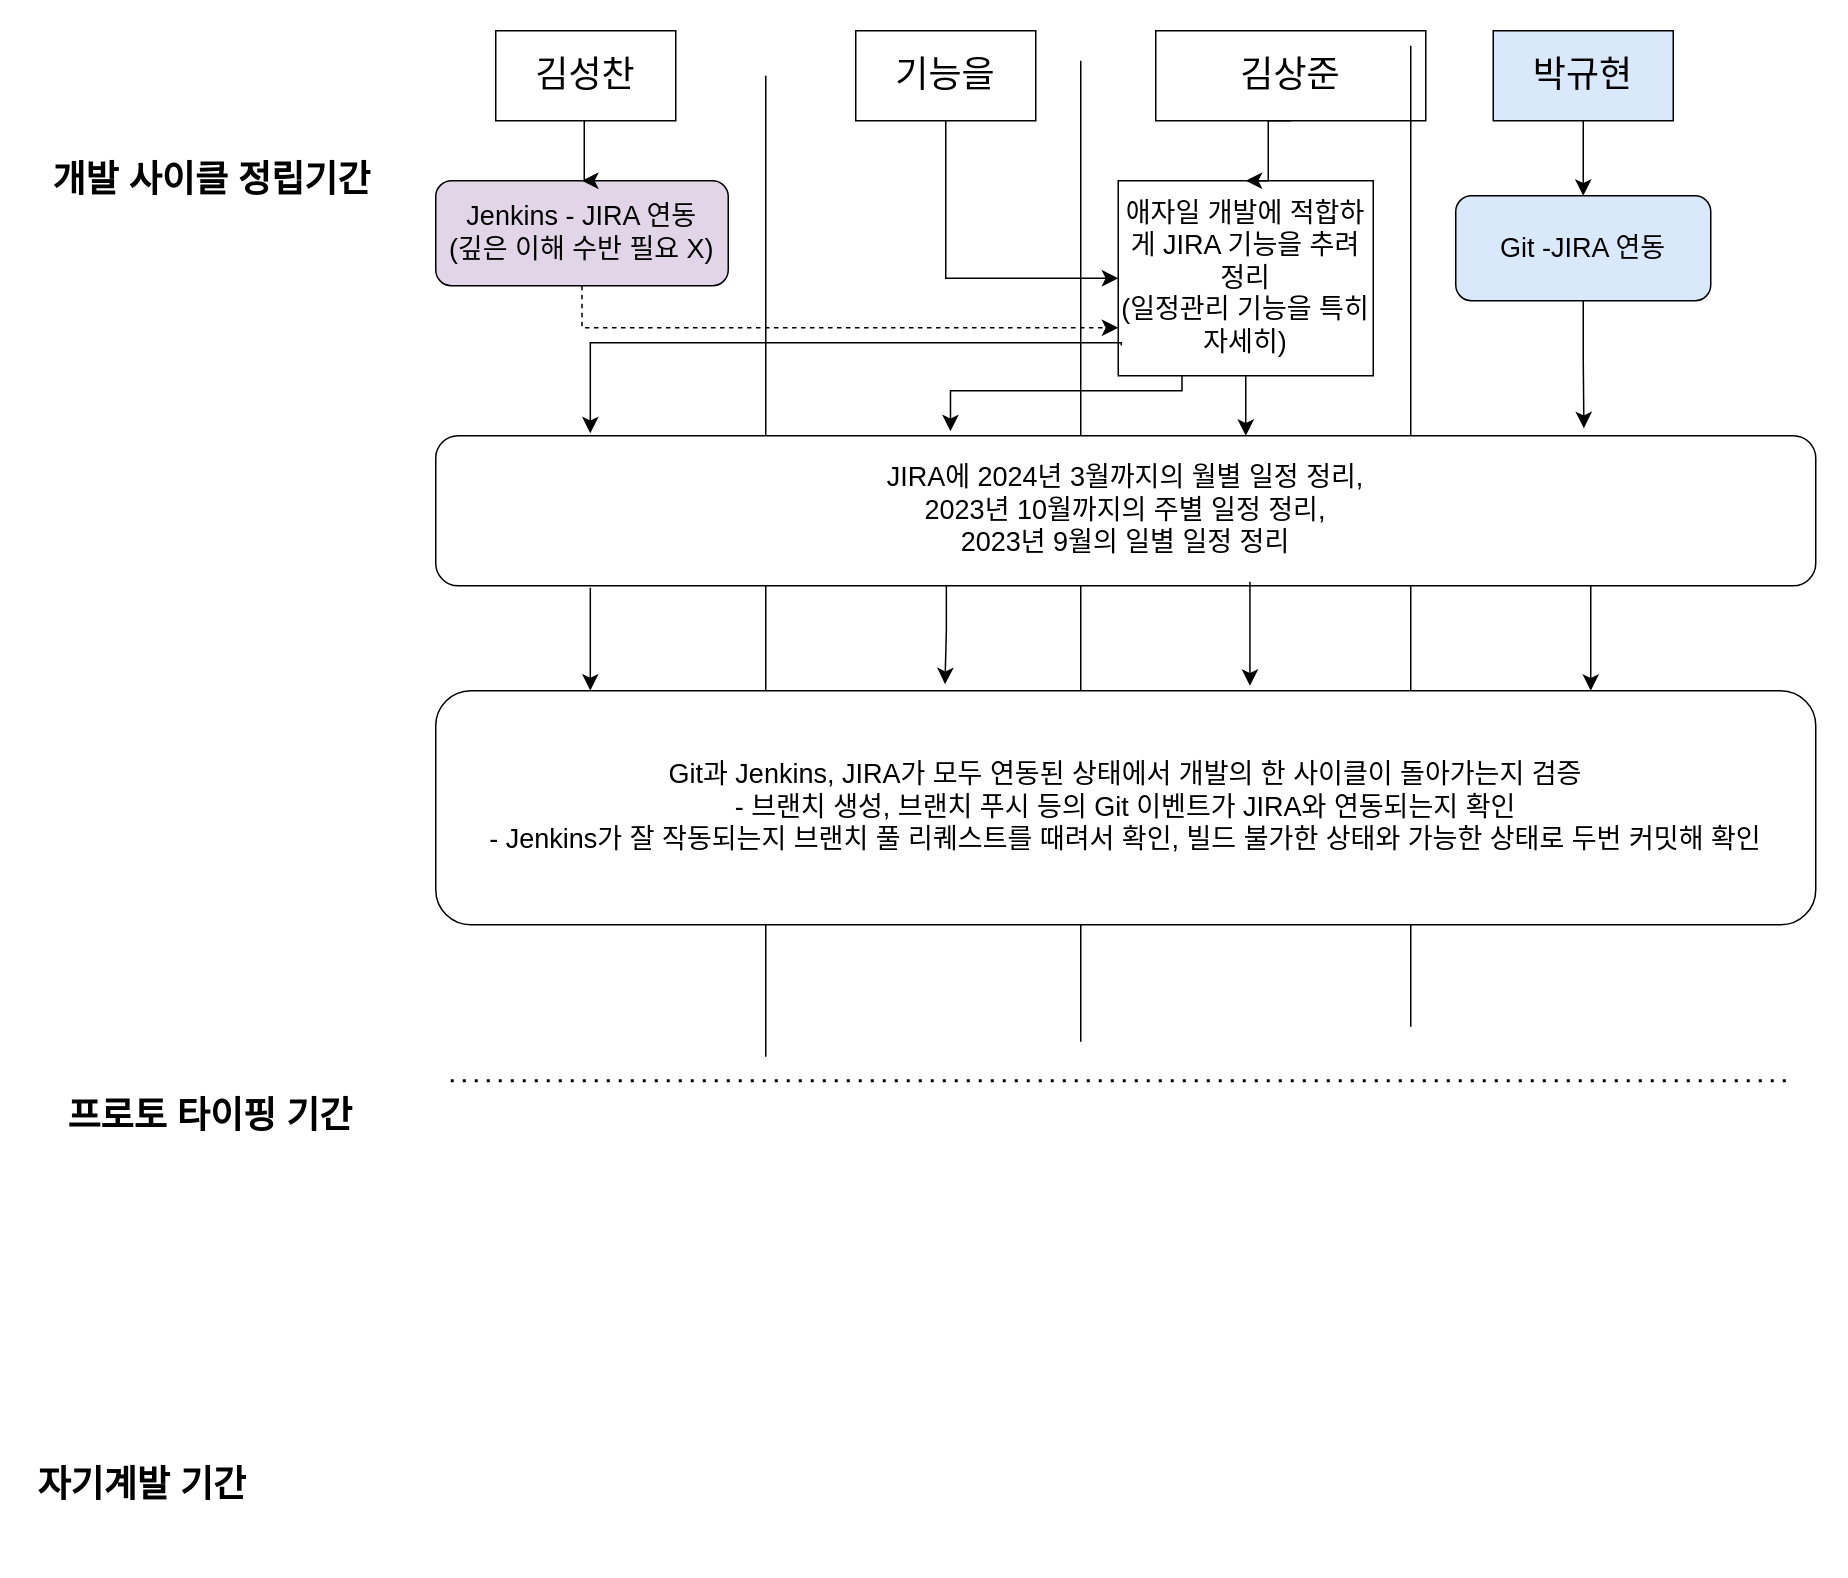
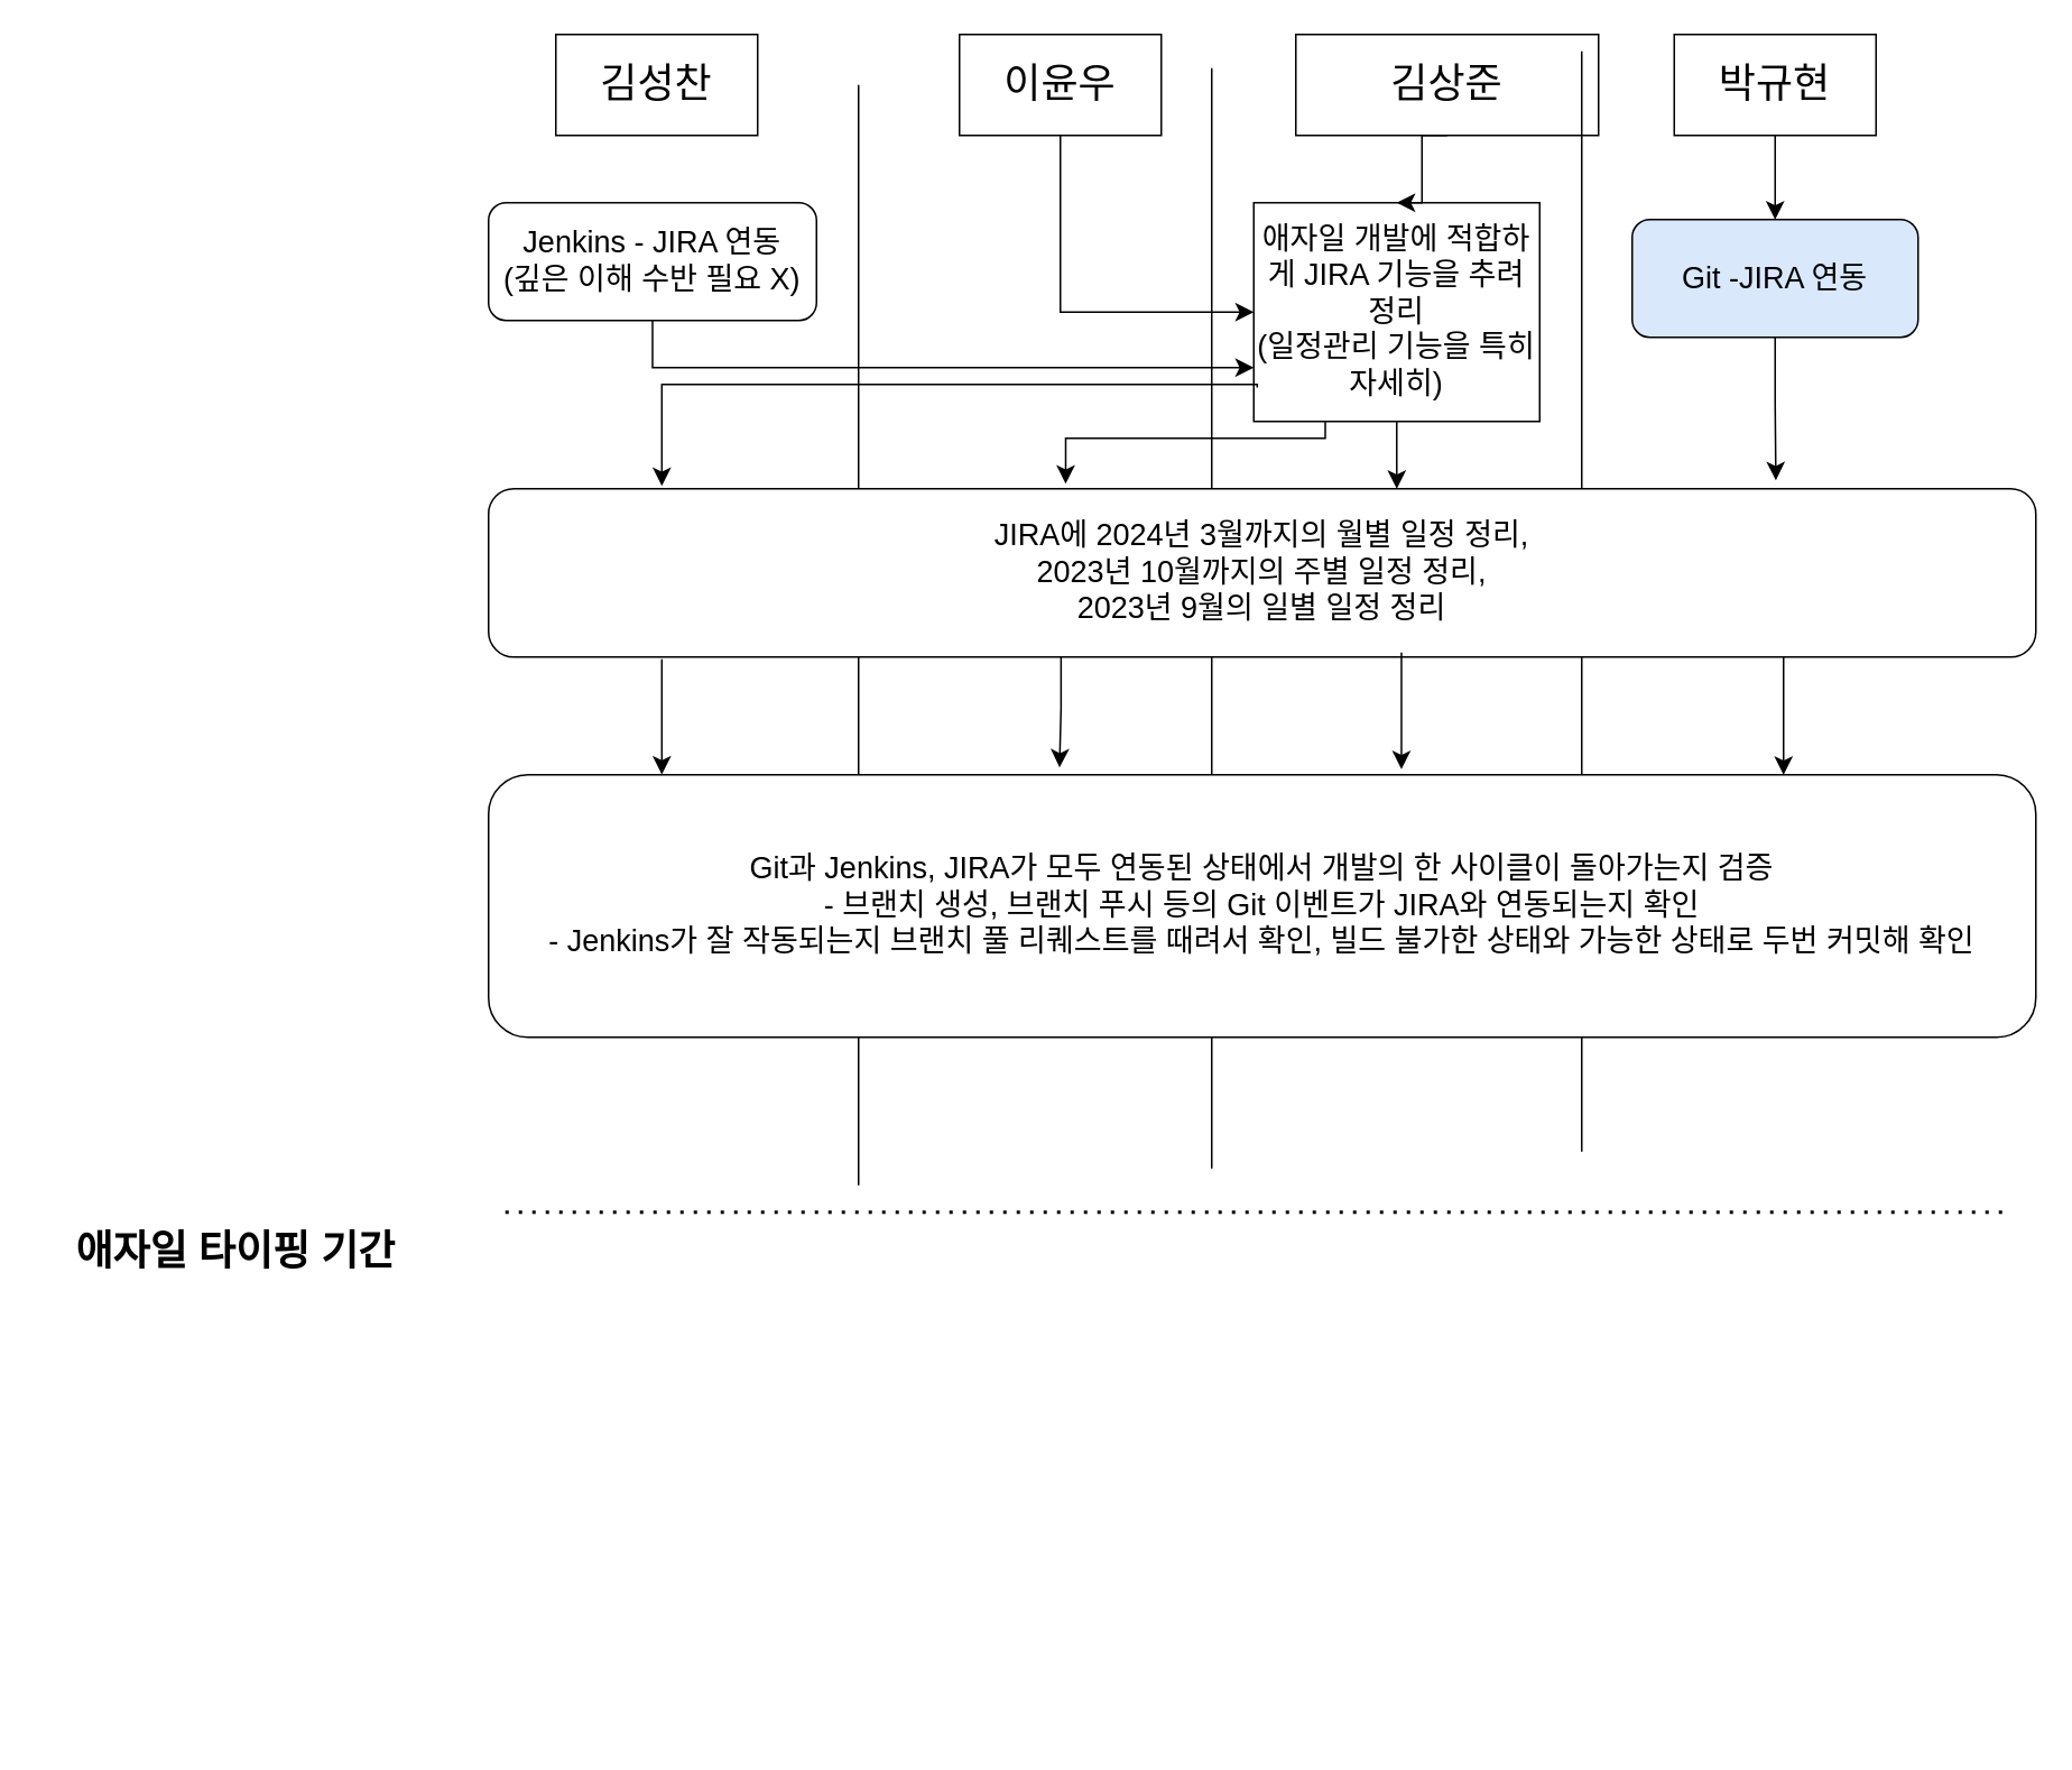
  <mxCell id="0" />
  <mxCell id="1" parent="0" />
  <mxCell id="2" value="" style="endArrow=none;html=1;rounded=0;" edge="1" parent="1"><mxGeometry width="50" height="50" relative="1" as="geometry"><mxPoint x="510" y="704" as="sourcePoint" /><mxPoint x="510" y="50" as="targetPoint" /></mxGeometry></mxCell>
  <mxCell id="3" value="김성찬" style="rounded=0;whiteSpace=wrap;html=1;fontSize=24;" vertex="1" parent="1"><mxGeometry x="330" y="20" width="120" height="60" as="geometry" /></mxCell>
- <mxCell id="4" value="기능을" style="rounded=0;whiteSpace=wrap;html=1;fontSize=24;" vertex="1" parent="1"><mxGeometry x="570" y="20" width="120" height="60" as="geometry" /></mxCell>
+ <mxCell id="4" value="이윤우" style="rounded=0;whiteSpace=wrap;html=1;fontSize=24;" vertex="1" parent="1"><mxGeometry x="570" y="20" width="120" height="60" as="geometry" /></mxCell>
  <mxCell id="5" value="김상준" style="rounded=0;whiteSpace=wrap;html=1;fontSize=24;" vertex="1" parent="1"><mxGeometry x="770" y="20" width="180" height="60" as="geometry" /></mxCell>
- <mxCell id="6" value="박규현" style="rounded=0;whiteSpace=wrap;html=1;fontSize=24;fillColor=#dae8fc;" vertex="1" parent="1"><mxGeometry x="995" y="20" width="120" height="60" as="geometry" /></mxCell>
- <mxCell id="7" value="&lt;h1&gt;개발 사이클 정립기간&lt;/h1&gt;" style="text;html=1;strokeColor=none;fillColor=none;spacing=5;spacingTop=-20;whiteSpace=wrap;overflow=hidden;rounded=0;" vertex="1" parent="1"><mxGeometry x="30" y="100" width="240" height="60" as="geometry" /></mxCell>
- <mxCell id="8" value="&lt;h1&gt;자기계발 기간&lt;/h1&gt;" style="text;html=1;strokeColor=none;fillColor=none;spacing=5;spacingTop=-20;whiteSpace=wrap;overflow=hidden;rounded=0;" vertex="1" parent="1"><mxGeometry x="20" y="970" width="240" height="60" as="geometry" /></mxCell>
+ <mxCell id="6" value="박규현" style="rounded=0;whiteSpace=wrap;html=1;fontSize=24;" vertex="1" parent="1"><mxGeometry x="995" y="20" width="120" height="60" as="geometry" /></mxCell>
  <mxCell id="9" value="" style="endArrow=none;html=1;rounded=0;" edge="1" parent="1"><mxGeometry width="50" height="50" relative="1" as="geometry"><mxPoint x="940" y="684" as="sourcePoint" /><mxPoint x="940" y="30" as="targetPoint" /></mxGeometry></mxCell>
  <mxCell id="10" value="" style="endArrow=none;html=1;rounded=0;" edge="1" parent="1"><mxGeometry width="50" height="50" relative="1" as="geometry"><mxPoint x="720" y="694" as="sourcePoint" /><mxPoint x="720" y="40" as="targetPoint" /></mxGeometry></mxCell>
  <mxCell id="11" value="&lt;span style=&quot;font-size: 18px;&quot;&gt;애자일 개발에 적합하게 JIRA 기능을 추려 정리&lt;br&gt;(일정관리 기능을 특히 자세히)&lt;br&gt;&lt;/span&gt;" style="whiteSpace=wrap;html=1;rounded=0;" vertex="1" parent="1"><mxGeometry x="745" y="120" width="170" height="130" as="geometry" /></mxCell>
- <mxCell id="12" value="&lt;span style=&quot;font-size: 18px;&quot;&gt;Jenkins - JIRA 연동&lt;br&gt;(깊은 이해 수반 필요 X)&lt;br&gt;&lt;/span&gt;" style="rounded=1;whiteSpace=wrap;html=1;fillColor=#e1d5e7;" vertex="1" parent="1"><mxGeometry x="290" y="120" width="195" height="70" as="geometry" /></mxCell>
+ <mxCell id="12" value="&lt;span style=&quot;font-size: 18px;&quot;&gt;Jenkins - JIRA 연동&lt;br&gt;(깊은 이해 수반 필요 X)&lt;br&gt;&lt;/span&gt;" style="rounded=1;whiteSpace=wrap;html=1;" vertex="1" parent="1"><mxGeometry x="290" y="120" width="195" height="70" as="geometry" /></mxCell>
  <mxCell id="13" value="" style="group" vertex="1" connectable="0" parent="1"><mxGeometry x="40" y="720" width="1170" height="64" as="geometry" /></mxCell>
- <mxCell id="14" value="&lt;h1&gt;프로토 타이핑 기간&lt;/h1&gt;" style="text;html=1;strokeColor=none;fillColor=none;spacing=5;spacingTop=-20;whiteSpace=wrap;overflow=hidden;rounded=0;" vertex="1" parent="13"><mxGeometry y="4" width="240" height="60" as="geometry" /></mxCell>
+ <mxCell id="14" value="&lt;h1&gt;애자일 타이핑 기간&lt;/h1&gt;" style="text;html=1;strokeColor=none;fillColor=none;spacing=5;spacingTop=-20;whiteSpace=wrap;overflow=hidden;rounded=0;" vertex="1" parent="13"><mxGeometry y="4" width="240" height="60" as="geometry" /></mxCell>
  <mxCell id="15" value="" style="endArrow=none;dashed=1;html=1;dashPattern=1 3;strokeWidth=2;rounded=0;" edge="1" parent="13"><mxGeometry width="50" height="50" relative="1" as="geometry"><mxPoint x="260" as="sourcePoint" /><mxPoint x="1150" as="targetPoint" /></mxGeometry></mxCell>
  <mxCell id="16" value="&lt;span style=&quot;font-size: 18px;&quot;&gt;Git -JIRA 연동&lt;br&gt;&lt;/span&gt;" style="rounded=1;whiteSpace=wrap;html=1;fillColor=#dae8fc;" vertex="1" parent="1"><mxGeometry x="970" y="130" width="170" height="70" as="geometry" /></mxCell>
- <mxCell id="17" value="" style="edgeStyle=elbowEdgeStyle;elbow=horizontal;endArrow=classic;html=1;curved=0;rounded=0;endSize=8;startSize=8;exitX=0.5;exitY=1;exitDx=0;exitDy=0;entryX=0.5;entryY=0;entryDx=0;entryDy=0;" edge="1" parent="1" source="3" target="12"><mxGeometry width="50" height="50" relative="1" as="geometry"><mxPoint x="370" y="450" as="sourcePoint" /><mxPoint x="420" y="400" as="targetPoint" /></mxGeometry></mxCell>
  <mxCell id="18" value="" style="edgeStyle=elbowEdgeStyle;elbow=horizontal;endArrow=classic;html=1;curved=0;rounded=0;endSize=8;startSize=8;exitX=0.5;exitY=1;exitDx=0;exitDy=0;entryX=0;entryY=0.5;entryDx=0;entryDy=0;" edge="1" parent="1" source="4" target="11"><mxGeometry width="50" height="50" relative="1" as="geometry"><mxPoint x="400" y="90" as="sourcePoint" /><mxPoint x="400" y="130" as="targetPoint" /><Array as="points"><mxPoint x="630" y="120" /></Array></mxGeometry></mxCell>
  <mxCell id="19" value="" style="edgeStyle=elbowEdgeStyle;elbow=horizontal;endArrow=classic;html=1;curved=0;rounded=0;endSize=8;startSize=8;exitX=0.5;exitY=1;exitDx=0;exitDy=0;entryX=0.5;entryY=0;entryDx=0;entryDy=0;" edge="1" parent="1" source="5" target="11"><mxGeometry width="50" height="50" relative="1" as="geometry"><mxPoint x="640" y="90" as="sourcePoint" /><mxPoint x="761" y="155" as="targetPoint" /><Array as="points" /></mxGeometry></mxCell>
  <mxCell id="20" value="" style="edgeStyle=elbowEdgeStyle;elbow=horizontal;endArrow=classic;html=1;curved=0;rounded=0;endSize=8;startSize=8;exitX=0.5;exitY=1;exitDx=0;exitDy=0;entryX=0.5;entryY=0;entryDx=0;entryDy=0;" edge="1" parent="1" source="6" target="16"><mxGeometry width="50" height="50" relative="1" as="geometry"><mxPoint x="675" y="90" as="sourcePoint" /><mxPoint x="790" y="165" as="targetPoint" /><Array as="points"><mxPoint x="1055" y="120" /></Array></mxGeometry></mxCell>
- <mxCell id="21" value="" style="edgeStyle=elbowEdgeStyle;elbow=vertical;endArrow=classic;html=1;curved=0;rounded=0;endSize=8;startSize=8;exitX=0.5;exitY=1;exitDx=0;exitDy=0;entryX=0;entryY=0.75;entryDx=0;entryDy=0;dashed=1;" edge="1" parent="1" source="12" target="11"><mxGeometry width="50" height="50" relative="1" as="geometry"><mxPoint x="370" y="450" as="sourcePoint" /><mxPoint x="660" y="250" as="targetPoint" /><Array as="points"><mxPoint x="570" y="218" /></Array></mxGeometry></mxCell>
+ <mxCell id="21" value="" style="edgeStyle=elbowEdgeStyle;elbow=vertical;endArrow=classic;html=1;curved=0;rounded=0;endSize=8;startSize=8;exitX=0.5;exitY=1;exitDx=0;exitDy=0;entryX=0;entryY=0.75;entryDx=0;entryDy=0;" edge="1" parent="1" source="12" target="11"><mxGeometry width="50" height="50" relative="1" as="geometry"><mxPoint x="370" y="450" as="sourcePoint" /><mxPoint x="660" y="250" as="targetPoint" /><Array as="points"><mxPoint x="570" y="218" /></Array></mxGeometry></mxCell>
  <mxCell id="22" value="" style="edgeStyle=elbowEdgeStyle;elbow=vertical;endArrow=classic;html=1;curved=0;rounded=0;endSize=8;startSize=8;exitX=0.5;exitY=1;exitDx=0;exitDy=0;entryX=0.587;entryY=0;entryDx=0;entryDy=0;entryPerimeter=0;" edge="1" parent="1" source="11" target="23"><mxGeometry width="50" height="50" relative="1" as="geometry"><mxPoint x="950" y="310" as="sourcePoint" /><mxPoint x="780" y="300" as="targetPoint" /><Array as="points"><mxPoint x="820" y="270" /><mxPoint x="830" y="330" /></Array></mxGeometry></mxCell>
  <mxCell id="23" value="&lt;span style=&quot;font-size: 18px;&quot;&gt;JIRA에 2024년 3월까지의 월별 일정 정리, &lt;br&gt;2023년 10월까지의 주별 일정 정리, &lt;br&gt;2023년 9월의 일별 일정 정리&lt;br&gt;&lt;/span&gt;" style="rounded=1;whiteSpace=wrap;html=1;" vertex="1" parent="1"><mxGeometry x="290" y="290" width="920" height="100" as="geometry" /></mxCell>
  <mxCell id="24" value="" style="edgeStyle=elbowEdgeStyle;elbow=vertical;endArrow=classic;html=1;curved=0;rounded=0;endSize=8;startSize=8;exitX=0.25;exitY=1;exitDx=0;exitDy=0;entryX=0.373;entryY=-0.03;entryDx=0;entryDy=0;entryPerimeter=0;" edge="1" parent="1" source="11" target="23"><mxGeometry width="50" height="50" relative="1" as="geometry"><mxPoint x="840" y="260" as="sourcePoint" /><mxPoint x="840" y="330" as="targetPoint" /><Array as="points"><mxPoint x="700" y="260" /><mxPoint x="840" y="340" /></Array></mxGeometry></mxCell>
  <mxCell id="25" value="" style="edgeStyle=elbowEdgeStyle;elbow=vertical;endArrow=classic;html=1;curved=0;rounded=0;endSize=8;startSize=8;exitX=0.5;exitY=1;exitDx=0;exitDy=0;entryX=0.832;entryY=-0.05;entryDx=0;entryDy=0;entryPerimeter=0;" edge="1" parent="1" source="16" target="23"><mxGeometry width="50" height="50" relative="1" as="geometry"><mxPoint x="798" y="260" as="sourcePoint" /><mxPoint x="1220" y="220" as="targetPoint" /><Array as="points"><mxPoint x="1150" y="240" /></Array></mxGeometry></mxCell>
  <mxCell id="26" value="&lt;span style=&quot;font-size: 18px;&quot;&gt;Git과 Jenkins, JIRA가 모두 연동된 상태에서 개발의 한 사이클이 돌아가는지 검증&lt;br&gt;- 브랜치 생성, 브랜치 푸시 등의 Git 이벤트가 JIRA와 연동되는지 확인&lt;br&gt;- Jenkins가 잘 작동되는지 브랜치 풀 리퀘스트를 때려서 확인, 빌드 불가한 상태와 가능한 상태로 두번 커밋해 확인&lt;br&gt;&lt;/span&gt;" style="rounded=1;whiteSpace=wrap;html=1;" vertex="1" parent="1"><mxGeometry x="290" y="460" width="920" height="156" as="geometry" /></mxCell>
  <mxCell id="27" value="" style="edgeStyle=elbowEdgeStyle;elbow=vertical;endArrow=classic;html=1;curved=0;rounded=0;endSize=8;startSize=8;entryX=0.112;entryY=-0.001;entryDx=0;entryDy=0;entryPerimeter=0;exitX=0.112;exitY=1.013;exitDx=0;exitDy=0;exitPerimeter=0;" edge="1" parent="1" source="23" target="26"><mxGeometry width="50" height="50" relative="1" as="geometry"><mxPoint x="389" y="390" as="sourcePoint" /><mxPoint x="390.92" y="461.956" as="targetPoint" /><Array as="points"><mxPoint x="395.12" y="417.9" /></Array></mxGeometry></mxCell>
  <mxCell id="28" value="" style="edgeStyle=elbowEdgeStyle;elbow=vertical;endArrow=classic;html=1;curved=0;rounded=0;endSize=8;startSize=8;" edge="1" parent="1"><mxGeometry width="50" height="50" relative="1" as="geometry"><mxPoint x="1060" y="430" as="sourcePoint" /><mxPoint x="1060" y="460" as="targetPoint" /><Array as="points"><mxPoint x="1000" y="390" /></Array></mxGeometry></mxCell>
  <mxCell id="29" value="" style="edgeStyle=elbowEdgeStyle;elbow=vertical;endArrow=classic;html=1;curved=0;rounded=0;endSize=8;startSize=8;entryX=0.59;entryY=-0.021;entryDx=0;entryDy=0;entryPerimeter=0;exitX=0.59;exitY=0.974;exitDx=0;exitDy=0;exitPerimeter=0;" edge="1" parent="1" source="23" target="26"><mxGeometry width="50" height="50" relative="1" as="geometry"><mxPoint x="820" y="380" as="sourcePoint" /><mxPoint x="416" y="416" as="targetPoint" /><Array as="points"><mxPoint x="840" y="430" /></Array></mxGeometry></mxCell>
  <mxCell id="30" value="" style="edgeStyle=elbowEdgeStyle;elbow=vertical;endArrow=classic;html=1;curved=0;rounded=0;endSize=8;startSize=8;exitX=0.37;exitY=1;exitDx=0;exitDy=0;exitPerimeter=0;entryX=0.369;entryY=-0.028;entryDx=0;entryDy=0;entryPerimeter=0;" edge="1" parent="1" source="23" target="26"><mxGeometry width="50" height="50" relative="1" as="geometry"><mxPoint x="424" y="381" as="sourcePoint" /><mxPoint x="630" y="390" as="targetPoint" /><Array as="points"><mxPoint x="629" y="420" /></Array></mxGeometry></mxCell>
  <mxCell id="31" value="" style="edgeStyle=elbowEdgeStyle;elbow=vertical;endArrow=classic;html=1;curved=0;rounded=0;endSize=8;startSize=8;exitX=0.012;exitY=0.845;exitDx=0;exitDy=0;entryX=0.112;entryY=-0.016;entryDx=0;entryDy=0;entryPerimeter=0;exitPerimeter=0;" edge="1" parent="1" source="11" target="23"><mxGeometry width="50" height="50" relative="1" as="geometry"><mxPoint x="398" y="200" as="sourcePoint" /><mxPoint x="755" y="228" as="targetPoint" /><Array as="points"><mxPoint x="580" y="228" /></Array></mxGeometry></mxCell>
